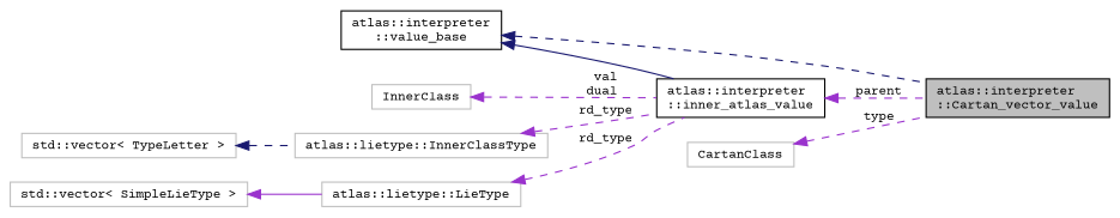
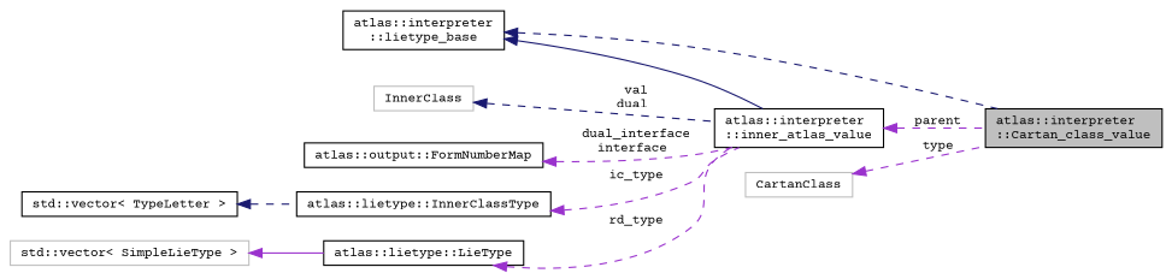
  digraph {
    fontname="Courier Prime"
    rankdir=LR
    node [color=black fillcolor=white fontname="Courier Prime" fontsize=10 shape=record style=filled]
    edge [color=darkorchid3 dir=back fontname="Courier Prime" fontsize=10 labelfontname=Helvetica labelfontsize=10 style=dashed]
-   n1 [fillcolor=grey75 fontcolor=black height=0.2 label="atlas::interpreter\l::Cartan_vector_value" width=0.4]
-   n2 [height=0.2 label="atlas::interpreter\l::value_base" width=0.4]
+   n1 [fillcolor=grey75 fontcolor=black height=0.2 label="atlas::interpreter\l::Cartan_class_value" width=0.4]
+   n2 [height=0.2 label="atlas::interpreter\l::lietype_base" width=0.4]
    n3 [height=0.2 label="atlas::interpreter\l::inner_atlas_value" width=0.4]
    n4 [color=grey75 height=0.2 label=CartanClass width=0.4]
    n5 [color=grey75 height=0.2 label=InnerClass width=0.4]
-   n7 [color=grey75 height=0.2 label="atlas::lietype::InnerClassType" width=0.4]
-   n8 [color=grey75 height=0.2 label="std::vector\< TypeLetter \>" width=0.4]
-   n9 [color=grey75 height=0.2 label="atlas::lietype::LieType" width=0.4]
+   n6 [height=0.2 label="atlas::output::FormNumberMap" width=0.4]
+   n7 [height=0.2 label="atlas::lietype::InnerClassType" width=0.4]
+   n8 [height=0.2 label="std::vector\< TypeLetter \>" width=0.4]
+   n9 [height=0.2 label="atlas::lietype::LieType" width=0.4]
    n10 [color=grey75 height=0.2 label="std::vector\< SimpleLieType \>" width=0.4]
    n2 -> n1 [color=midnightblue]
    n2 -> n3 [color=midnightblue style=solid]
    n3 -> n1 [label=" parent"]
    n4 -> n1 [label=" type"]
-   n5 -> n3 [label=" val\ndual"]
-   n7 -> n3 [label=" rd_type"]
+   n5 -> n3 [color=midnightblue label=" val\ndual"]
+   n6 -> n3 [label=" dual_interface\ninterface"]
+   n7 -> n3 [label=" ic_type"]
    n8 -> n7 [color=midnightblue]
    n9 -> n3 [label=" rd_type"]
    n10 -> n9 [style=solid]
  }
